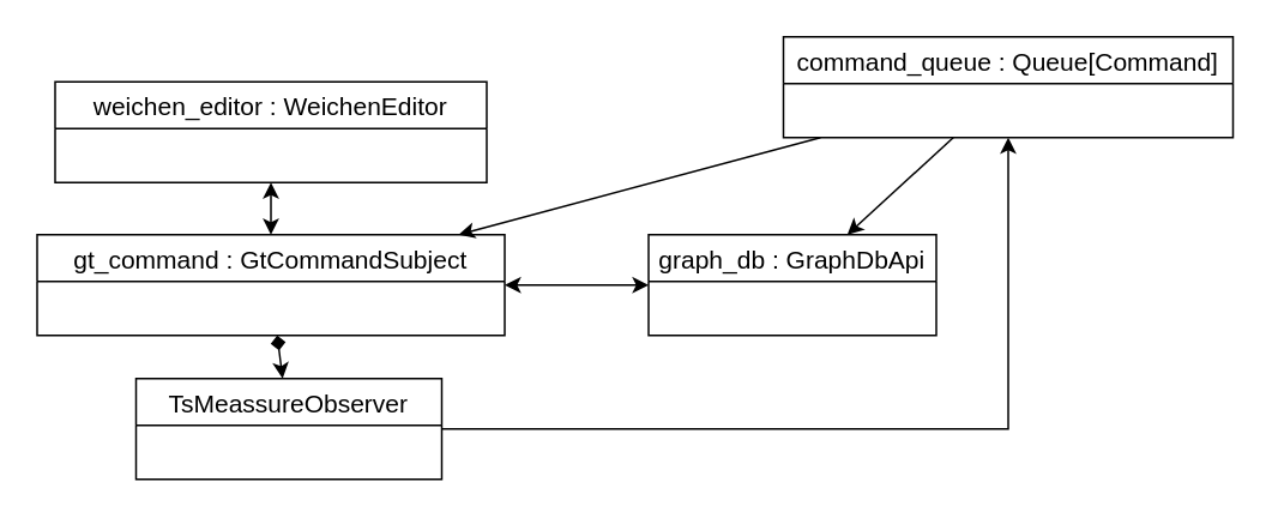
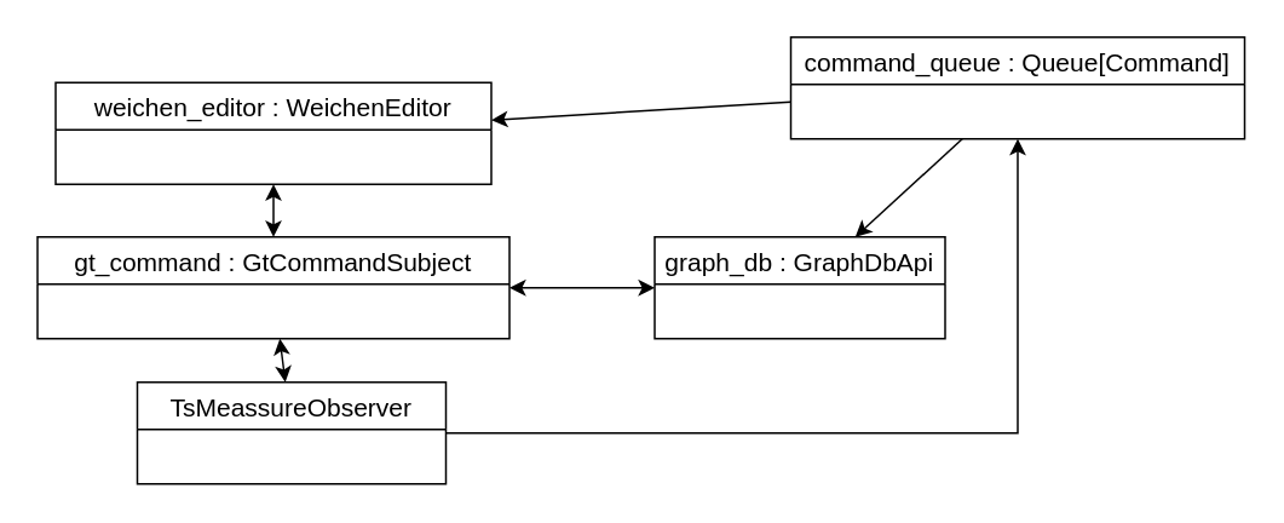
  <mxCell id="0" />
  <mxCell id="1" parent="0" />
  <mxCell id="2" value="weichen_editor : WeichenEditor" style="swimlane;fontStyle=0;childLayout=stackLayout;horizontal=1;startSize=26;horizontalStack=0;resizeParent=1;resizeParentMax=0;resizeLast=0;collapsible=1;marginBottom=0;align=center;fontSize=14;" vertex="1" parent="1"><mxGeometry x="30" y="45" width="240" height="56" as="geometry" /></mxCell>
  <mxCell id="3" value="gt_command : GtCommandSubject" style="swimlane;fontStyle=0;childLayout=stackLayout;horizontal=1;startSize=26;horizontalStack=0;resizeParent=1;resizeParentMax=0;resizeLast=0;collapsible=1;marginBottom=0;align=center;fontSize=14;" vertex="1" parent="1"><mxGeometry x="20" y="130" width="260" height="56" as="geometry" /></mxCell>
  <mxCell id="4" value="TsMeassureObserver" style="swimlane;fontStyle=0;childLayout=stackLayout;horizontal=1;startSize=26;horizontalStack=0;resizeParent=1;resizeParentMax=0;resizeLast=0;collapsible=1;marginBottom=0;align=center;fontSize=14;" vertex="1" parent="1"><mxGeometry x="75" y="210" width="170" height="56" as="geometry" /></mxCell>
- <mxCell id="5" value="" style="endArrow=diamond;startArrow=classic;html=1;rounded=0;" edge="1" parent="1" source="4" target="3"><mxGeometry width="50" height="50" relative="1" as="geometry"><mxPoint x="-120" y="-50" as="sourcePoint" /><mxPoint x="-70" y="-100" as="targetPoint" /></mxGeometry></mxCell>
+ <mxCell id="5" value="" style="endArrow=classic;startArrow=classic;html=1;rounded=0;" edge="1" parent="1" source="4" target="3"><mxGeometry width="50" height="50" relative="1" as="geometry"><mxPoint x="-120" y="-50" as="sourcePoint" /><mxPoint x="-70" y="-100" as="targetPoint" /></mxGeometry></mxCell>
  <mxCell id="6" value="" style="endArrow=classic;startArrow=classic;html=1;rounded=0;" edge="1" parent="1" source="3" target="2"><mxGeometry width="50" height="50" relative="1" as="geometry"><mxPoint x="100" y="140" as="sourcePoint" /><mxPoint x="150" y="90" as="targetPoint" /></mxGeometry></mxCell>
  <mxCell id="7" value="command_queue : Queue[Command]" style="swimlane;fontStyle=0;childLayout=stackLayout;horizontal=1;startSize=26;horizontalStack=0;resizeParent=1;resizeParentMax=0;resizeLast=0;collapsible=1;marginBottom=0;align=center;fontSize=14;" vertex="1" parent="1"><mxGeometry x="435" y="20" width="250" height="56" as="geometry" /></mxCell>
  <mxCell id="8" value="" style="endArrow=classic;html=1;rounded=0;" edge="1" parent="1" source="4" target="7"><mxGeometry width="50" height="50" relative="1" as="geometry"><mxPoint x="380" y="240" as="sourcePoint" /><mxPoint x="430" y="190" as="targetPoint" /><Array as="points"><mxPoint x="560" y="238" /></Array></mxGeometry></mxCell>
  <mxCell id="9" value="graph_db : GraphDbApi" style="swimlane;fontStyle=0;childLayout=stackLayout;horizontal=1;startSize=26;horizontalStack=0;resizeParent=1;resizeParentMax=0;resizeLast=0;collapsible=1;marginBottom=0;align=center;fontSize=14;" vertex="1" parent="1"><mxGeometry x="360" y="130" width="160" height="56" as="geometry"><mxRectangle x="1240" y="800" width="190" height="30" as="alternateBounds" /></mxGeometry></mxCell>
  <mxCell id="10" value="" style="endArrow=classic;html=1;rounded=0;" edge="1" parent="1" source="7" target="9"><mxGeometry width="50" height="50" relative="1" as="geometry"><mxPoint x="310" y="-10" as="sourcePoint" /><mxPoint x="360" y="-60" as="targetPoint" /></mxGeometry></mxCell>
- <mxCell id="11" value="" style="endArrow=classic;html=1;rounded=0;" edge="1" parent="1" source="7" target="3"><mxGeometry width="50" height="50" relative="1" as="geometry"><mxPoint x="330" y="100" as="sourcePoint" /><mxPoint x="380" y="50" as="targetPoint" /></mxGeometry></mxCell>
+ <mxCell id="11" value="" style="endArrow=classic;html=1;rounded=0;" edge="1" parent="1" source="7" target="2"><mxGeometry width="50" height="50" relative="1" as="geometry"><mxPoint x="330" y="100" as="sourcePoint" /><mxPoint x="380" y="50" as="targetPoint" /></mxGeometry></mxCell>
  <mxCell id="12" value="" style="endArrow=classic;startArrow=classic;html=1;rounded=0;" edge="1" parent="1" source="3" target="9"><mxGeometry width="50" height="50" relative="1" as="geometry"><mxPoint x="300" y="190" as="sourcePoint" /><mxPoint x="350" y="140" as="targetPoint" /></mxGeometry></mxCell>
